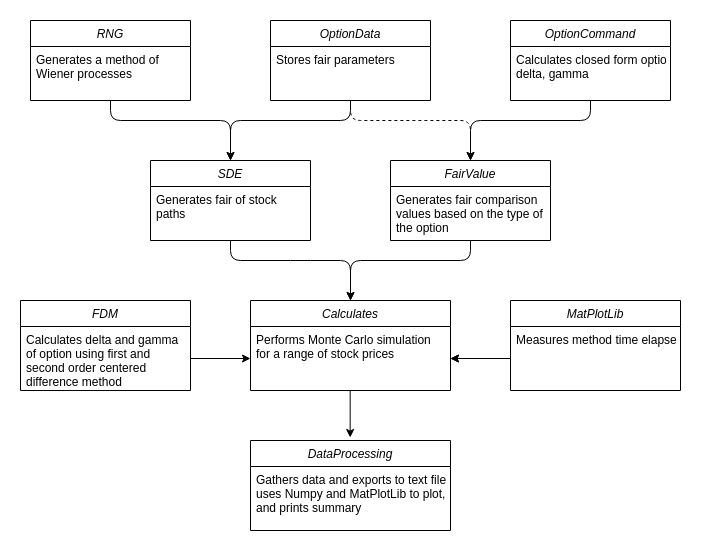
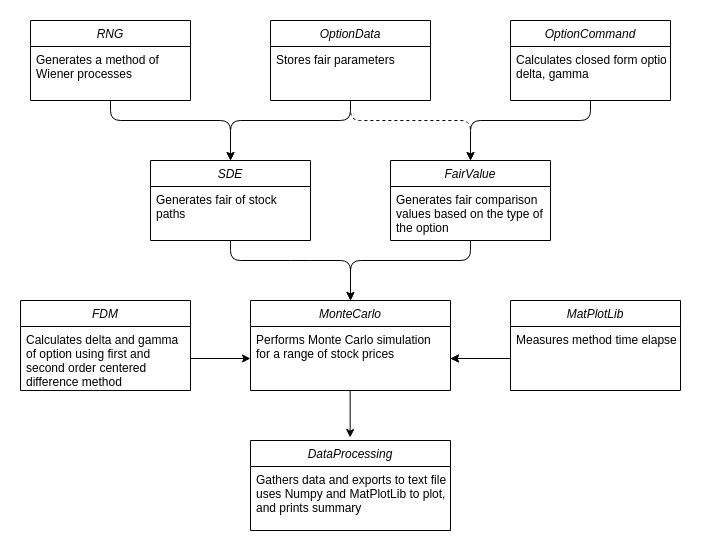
  <mxCell id="0" />
  <mxCell id="1" parent="0" />
  <mxCell id="2" value="" style="endArrow=classic;html=1;exitX=0.5;exitY=1;exitDx=0;exitDy=0;entryX=0.5;entryY=0;entryDx=0;entryDy=0;dashed=1;" parent="1" source="14" target="10" edge="1"><mxGeometry width="50" height="50" relative="1" as="geometry"><mxPoint x="340" y="160" as="sourcePoint" /><mxPoint x="390" y="110" as="targetPoint" /><Array as="points"><mxPoint x="350" y="120" /><mxPoint x="420" y="120" /><mxPoint x="470" y="120" /></Array></mxGeometry></mxCell>
  <mxCell id="3" value="" style="endArrow=classic;html=1;entryX=0.5;entryY=0;entryDx=0;entryDy=0;" parent="1" target="12" edge="1"><mxGeometry width="50" height="50" relative="1" as="geometry"><mxPoint x="350" y="100" as="sourcePoint" /><mxPoint x="490" y="150" as="targetPoint" /><Array as="points"><mxPoint x="350" y="120" /><mxPoint x="230" y="120" /></Array></mxGeometry></mxCell>
  <mxCell id="4" value="" style="endArrow=classic;html=1;exitX=0.5;exitY=1;exitDx=0;exitDy=0;" parent="1" source="16" edge="1"><mxGeometry width="50" height="50" relative="1" as="geometry"><mxPoint x="630" y="100" as="sourcePoint" /><mxPoint x="470" y="160" as="targetPoint" /><Array as="points"><mxPoint x="590" y="120" /><mxPoint x="470" y="120" /></Array></mxGeometry></mxCell>
  <mxCell id="5" value="" style="endArrow=classic;html=1;entryX=0.5;entryY=0;entryDx=0;entryDy=0;exitX=0.5;exitY=1;exitDx=0;exitDy=0;" parent="1" source="18" edge="1"><mxGeometry width="50" height="50" relative="1" as="geometry"><mxPoint x="350" y="100" as="sourcePoint" /><mxPoint x="230" y="160" as="targetPoint" /><Array as="points"><mxPoint x="110" y="120" /><mxPoint x="230" y="120" /></Array></mxGeometry></mxCell>
  <mxCell id="6" value="" style="endArrow=classic;html=1;exitX=0.5;exitY=1;exitDx=0;exitDy=0;entryX=0.5;entryY=0;entryDx=0;entryDy=0;" parent="1" edge="1"><mxGeometry width="50" height="50" relative="1" as="geometry"><mxPoint x="230" y="240" as="sourcePoint" /><mxPoint x="350" y="300" as="targetPoint" /><Array as="points"><mxPoint x="230" y="260" /><mxPoint x="300" y="260" /><mxPoint x="350" y="260" /></Array></mxGeometry></mxCell>
  <mxCell id="7" value="" style="endArrow=classic;html=1;exitX=0.5;exitY=1;exitDx=0;exitDy=0;" parent="1" edge="1"><mxGeometry width="50" height="50" relative="1" as="geometry"><mxPoint x="470" y="240" as="sourcePoint" /><mxPoint x="350" y="300" as="targetPoint" /><Array as="points"><mxPoint x="470" y="260" /><mxPoint x="350" y="260" /></Array></mxGeometry></mxCell>
  <mxCell id="8" value="" style="endArrow=classic;html=1;" parent="1" edge="1"><mxGeometry width="50" height="50" relative="1" as="geometry"><mxPoint x="349.66" y="390" as="sourcePoint" /><mxPoint x="349.66" y="437" as="targetPoint" /></mxGeometry></mxCell>
  <mxCell id="9" style="edgeStyle=orthogonalEdgeStyle;rounded=0;orthogonalLoop=1;jettySize=auto;html=1;exitX=0;exitY=0.5;exitDx=0;exitDy=0;entryX=1;entryY=0.5;entryDx=0;entryDy=0;" parent="1" source="25" target="21" edge="1"><mxGeometry relative="1" as="geometry" /></mxCell>
  <mxCell id="10" value="FairValue" style="swimlane;fontStyle=2;align=center;verticalAlign=top;childLayout=stackLayout;horizontal=1;startSize=26;horizontalStack=0;resizeParent=1;resizeLast=0;collapsible=1;marginBottom=0;rounded=0;shadow=0;strokeWidth=1;" parent="1" vertex="1"><mxGeometry x="390" y="160" width="160" height="80" as="geometry"><mxRectangle x="230" y="140" width="160" height="26" as="alternateBounds" /></mxGeometry></mxCell>
  <mxCell id="11" value="Generates fair comparison &#10;values based on the type of &#10;the option" style="text;align=left;verticalAlign=top;spacingLeft=4;spacingRight=4;overflow=hidden;rotatable=0;points=[[0,0.5],[1,0.5]];portConstraint=eastwest;rounded=0;shadow=0;html=0;" parent="10" vertex="1"><mxGeometry y="26" width="160" height="54" as="geometry" /></mxCell>
  <mxCell id="12" value="SDE" style="swimlane;fontStyle=2;align=center;verticalAlign=top;childLayout=stackLayout;horizontal=1;startSize=26;horizontalStack=0;resizeParent=1;resizeLast=0;collapsible=1;marginBottom=0;rounded=0;shadow=0;strokeWidth=1;" parent="1" vertex="1"><mxGeometry x="150" y="160" width="160" height="80" as="geometry"><mxRectangle x="230" y="140" width="160" height="26" as="alternateBounds" /></mxGeometry></mxCell>
  <mxCell id="13" value="Generates fair of stock &#10;paths" style="text;align=left;verticalAlign=top;spacingLeft=4;spacingRight=4;overflow=hidden;rotatable=0;points=[[0,0.5],[1,0.5]];portConstraint=eastwest;rounded=0;shadow=0;html=0;" parent="12" vertex="1"><mxGeometry y="26" width="160" height="54" as="geometry" /></mxCell>
  <mxCell id="14" value="OptionData" style="swimlane;fontStyle=2;align=center;verticalAlign=top;childLayout=stackLayout;horizontal=1;startSize=26;horizontalStack=0;resizeParent=1;resizeLast=0;collapsible=1;marginBottom=0;rounded=0;shadow=0;strokeWidth=1;" parent="1" vertex="1"><mxGeometry x="270" y="20" width="160" height="80" as="geometry"><mxRectangle x="230" y="140" width="160" height="26" as="alternateBounds" /></mxGeometry></mxCell>
  <mxCell id="15" value="Stores fair parameters" style="text;align=left;verticalAlign=top;spacingLeft=4;spacingRight=4;overflow=hidden;rotatable=0;points=[[0,0.5],[1,0.5]];portConstraint=eastwest;rounded=0;shadow=0;html=0;" parent="14" vertex="1"><mxGeometry y="26" width="160" height="26" as="geometry" /></mxCell>
  <mxCell id="16" value="OptionCommand" style="swimlane;fontStyle=2;align=center;verticalAlign=top;childLayout=stackLayout;horizontal=1;startSize=26;horizontalStack=0;resizeParent=1;resizeLast=0;collapsible=1;marginBottom=0;rounded=0;shadow=0;strokeWidth=1;" parent="1" vertex="1"><mxGeometry x="510" y="20" width="160" height="80" as="geometry"><mxRectangle x="230" y="140" width="160" height="26" as="alternateBounds" /></mxGeometry></mxCell>
  <mxCell id="17" value="Calculates closed form option,&#10;delta, gamma &#10;   " style="text;align=left;verticalAlign=top;spacingLeft=4;spacingRight=4;overflow=hidden;rotatable=0;points=[[0,0.5],[1,0.5]];portConstraint=eastwest;rounded=0;shadow=0;html=0;" parent="16" vertex="1"><mxGeometry y="26" width="160" height="54" as="geometry" /></mxCell>
  <mxCell id="18" value="RNG" style="swimlane;fontStyle=2;align=center;verticalAlign=top;childLayout=stackLayout;horizontal=1;startSize=26;horizontalStack=0;resizeParent=1;resizeLast=0;collapsible=1;marginBottom=0;rounded=0;shadow=0;strokeWidth=1;" parent="1" vertex="1"><mxGeometry x="30" y="20" width="160" height="80" as="geometry"><mxRectangle x="230" y="140" width="160" height="26" as="alternateBounds" /></mxGeometry></mxCell>
  <mxCell id="19" value="Generates a method of &#10;Wiener processes" style="text;align=left;verticalAlign=top;spacingLeft=4;spacingRight=4;overflow=hidden;rotatable=0;points=[[0,0.5],[1,0.5]];portConstraint=eastwest;rounded=0;shadow=0;html=0;" parent="18" vertex="1"><mxGeometry y="26" width="160" height="54" as="geometry" /></mxCell>
- <mxCell id="20" value="Calculates" style="swimlane;fontStyle=2;align=center;verticalAlign=top;childLayout=stackLayout;horizontal=1;startSize=26;horizontalStack=0;resizeParent=1;resizeLast=0;collapsible=1;marginBottom=0;rounded=0;shadow=0;strokeWidth=1;" parent="1" vertex="1"><mxGeometry x="250" y="300" width="200" height="90" as="geometry"><mxRectangle x="230" y="140" width="160" height="26" as="alternateBounds" /></mxGeometry></mxCell>
+ <mxCell id="20" value="MonteCarlo" style="swimlane;fontStyle=2;align=center;verticalAlign=top;childLayout=stackLayout;horizontal=1;startSize=26;horizontalStack=0;resizeParent=1;resizeLast=0;collapsible=1;marginBottom=0;rounded=0;shadow=0;strokeWidth=1;" parent="1" vertex="1"><mxGeometry x="250" y="300" width="200" height="90" as="geometry"><mxRectangle x="230" y="140" width="160" height="26" as="alternateBounds" /></mxGeometry></mxCell>
  <mxCell id="21" value="Performs Monte Carlo simulation &#10;for a range of stock prices " style="text;align=left;verticalAlign=top;spacingLeft=4;spacingRight=4;overflow=hidden;rotatable=0;points=[[0,0.5],[1,0.5]];portConstraint=eastwest;rounded=0;shadow=0;html=0;" parent="20" vertex="1"><mxGeometry y="26" width="200" height="64" as="geometry" /></mxCell>
  <mxCell id="22" value="DataProcessing" style="swimlane;fontStyle=2;align=center;verticalAlign=top;childLayout=stackLayout;horizontal=1;startSize=26;horizontalStack=0;resizeParent=1;resizeLast=0;collapsible=1;marginBottom=0;rounded=0;shadow=0;strokeWidth=1;" parent="1" vertex="1"><mxGeometry x="250" y="440" width="200" height="90" as="geometry"><mxRectangle x="230" y="140" width="160" height="26" as="alternateBounds" /></mxGeometry></mxCell>
  <mxCell id="23" value="Gathers data and exports to text file,&#10;uses Numpy and MatPlotLib to plot,&#10;and prints summary" style="text;align=left;verticalAlign=top;spacingLeft=4;spacingRight=4;overflow=hidden;rotatable=0;points=[[0,0.5],[1,0.5]];portConstraint=eastwest;rounded=0;shadow=0;html=0;" parent="22" vertex="1"><mxGeometry y="26" width="200" height="64" as="geometry" /></mxCell>
  <mxCell id="24" value="MatPlotLib" style="swimlane;fontStyle=2;align=center;verticalAlign=top;childLayout=stackLayout;horizontal=1;startSize=26;horizontalStack=0;resizeParent=1;resizeLast=0;collapsible=1;marginBottom=0;rounded=0;shadow=0;strokeWidth=1;" parent="1" vertex="1"><mxGeometry x="510" y="300" width="170" height="90" as="geometry"><mxRectangle x="230" y="140" width="160" height="26" as="alternateBounds" /></mxGeometry></mxCell>
  <mxCell id="25" value="Measures method time elapsed" style="text;align=left;verticalAlign=top;spacingLeft=4;spacingRight=4;overflow=hidden;rotatable=0;points=[[0,0.5],[1,0.5]];portConstraint=eastwest;rounded=0;shadow=0;html=0;" parent="24" vertex="1"><mxGeometry y="26" width="170" height="64" as="geometry" /></mxCell>
  <mxCell id="26" value="FDM" style="swimlane;fontStyle=2;align=center;verticalAlign=top;childLayout=stackLayout;horizontal=1;startSize=26;horizontalStack=0;resizeParent=1;resizeLast=0;collapsible=1;marginBottom=0;rounded=0;shadow=0;strokeWidth=1;" parent="1" vertex="1"><mxGeometry x="20" y="300" width="170" height="90" as="geometry"><mxRectangle x="230" y="140" width="160" height="26" as="alternateBounds" /></mxGeometry></mxCell>
  <mxCell id="27" value="Calculates delta and gamma &#10;of option using first and &#10;second order centered &#10;difference method" style="text;align=left;verticalAlign=top;spacingLeft=4;spacingRight=4;overflow=hidden;rotatable=0;points=[[0,0.5],[1,0.5]];portConstraint=eastwest;rounded=0;shadow=0;html=0;" parent="26" vertex="1"><mxGeometry y="26" width="170" height="64" as="geometry" /></mxCell>
  <mxCell id="28" value="" style="edgeStyle=orthogonalEdgeStyle;rounded=0;orthogonalLoop=1;jettySize=auto;html=1;" edge="1" parent="1" source="25" target="21"><mxGeometry relative="1" as="geometry" /></mxCell>
  <mxCell id="29" style="edgeStyle=orthogonalEdgeStyle;rounded=0;orthogonalLoop=1;jettySize=auto;html=1;exitX=1;exitY=0.5;exitDx=0;exitDy=0;entryX=0;entryY=0.5;entryDx=0;entryDy=0;" edge="1" parent="1" source="27" target="21"><mxGeometry relative="1" as="geometry" /></mxCell>
